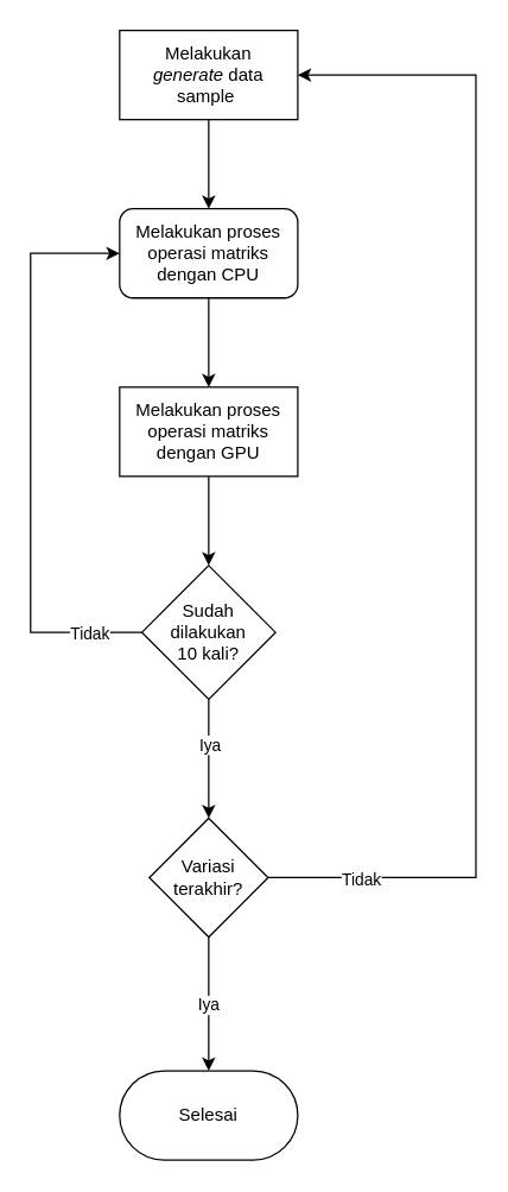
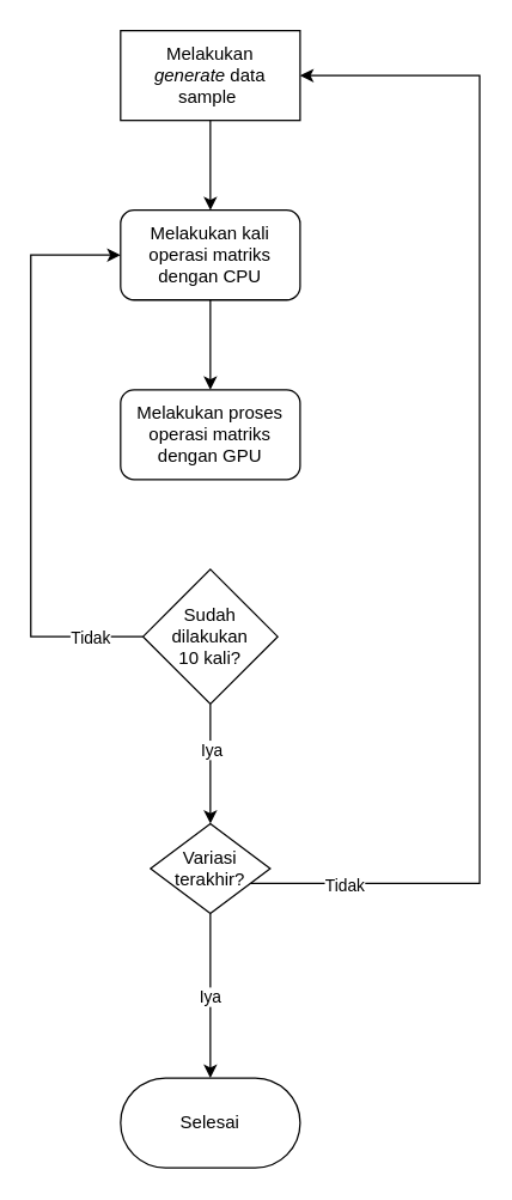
  <mxCell id="0" />
  <mxCell id="1" parent="0" />
  <mxCell id="2" style="edgeStyle=orthogonalEdgeStyle;rounded=0;orthogonalLoop=1;jettySize=auto;html=1;entryX=0.5;entryY=0;entryDx=0;entryDy=0;" edge="1" parent="1" source="3" target="5"><mxGeometry relative="1" as="geometry" /></mxCell>
  <mxCell id="3" value="Melakukan &lt;i&gt;generate&lt;/i&gt;&amp;nbsp;data sample&amp;nbsp;" style="whiteSpace=wrap;html=1;rounded=0;" vertex="1" parent="1"><mxGeometry x="80" y="20" width="120" height="60" as="geometry" /></mxCell>
  <mxCell id="4" style="edgeStyle=orthogonalEdgeStyle;rounded=0;orthogonalLoop=1;jettySize=auto;html=1;" edge="1" parent="1" source="5" target="7"><mxGeometry relative="1" as="geometry" /></mxCell>
- <mxCell id="5" value="Melakukan proses operasi matriks dengan CPU" style="rounded=1;whiteSpace=wrap;html=1;" vertex="1" parent="1"><mxGeometry x="80" y="140" width="120" height="60" as="geometry" /></mxCell>
- <mxCell id="6" style="edgeStyle=orthogonalEdgeStyle;rounded=0;orthogonalLoop=1;jettySize=auto;html=1;" edge="1" parent="1" source="7" target="18"><mxGeometry relative="1" as="geometry" /></mxCell>
- <mxCell id="7" value="Melakukan proses operasi matriks dengan GPU" style="whiteSpace=wrap;html=1;rounded=0;" vertex="1" parent="1"><mxGeometry x="80" y="260" width="120" height="60" as="geometry" /></mxCell>
+ <mxCell id="5" value="Melakukan kali operasi matriks dengan CPU" style="rounded=1;whiteSpace=wrap;html=1;" vertex="1" parent="1"><mxGeometry x="80" y="140" width="120" height="60" as="geometry" /></mxCell>
+ <mxCell id="7" value="Melakukan proses operasi matriks dengan GPU" style="rounded=1;whiteSpace=wrap;html=1;" vertex="1" parent="1"><mxGeometry x="80" y="260" width="120" height="60" as="geometry" /></mxCell>
  <mxCell id="8" style="edgeStyle=orthogonalEdgeStyle;rounded=0;orthogonalLoop=1;jettySize=auto;html=1;entryX=0.5;entryY=0;entryDx=0;entryDy=0;" edge="1" parent="1" source="12" target="13"><mxGeometry relative="1" as="geometry" /></mxCell>
  <mxCell id="9" value="Iya" style="edgeLabel;html=1;align=center;verticalAlign=middle;resizable=0;points=[];" vertex="1" connectable="0" parent="8"><mxGeometry y="-1" relative="1" as="geometry"><mxPoint as="offset" /></mxGeometry></mxCell>
  <mxCell id="10" style="edgeStyle=orthogonalEdgeStyle;rounded=0;orthogonalLoop=1;jettySize=auto;html=1;entryX=1;entryY=0.5;entryDx=0;entryDy=0;" edge="1" parent="1" source="12" target="3"><mxGeometry relative="1" as="geometry"><Array as="points"><mxPoint x="320" y="590" /><mxPoint x="320" y="50" /></Array></mxGeometry></mxCell>
  <mxCell id="11" value="Tidak" style="edgeLabel;html=1;align=center;verticalAlign=middle;resizable=0;points=[];" vertex="1" connectable="0" parent="10"><mxGeometry x="-0.846" y="-1" relative="1" as="geometry"><mxPoint as="offset" /></mxGeometry></mxCell>
- <mxCell id="12" value="Variasi terakhir?" style="rhombus;whiteSpace=wrap;html=1;" vertex="1" parent="1"><mxGeometry x="100" y="550" width="80" height="80" as="geometry" /></mxCell>
+ <mxCell id="12" value="Variasi terakhir?" style="rhombus;whiteSpace=wrap;html=1;" vertex="1" parent="1"><mxGeometry x="100" y="550" width="80" height="60" as="geometry" /></mxCell>
  <mxCell id="13" value="Selesai" style="rounded=1;whiteSpace=wrap;html=1;arcSize=50;" vertex="1" parent="1"><mxGeometry x="80" y="720" width="120" height="60" as="geometry" /></mxCell>
  <mxCell id="14" style="edgeStyle=orthogonalEdgeStyle;rounded=0;orthogonalLoop=1;jettySize=auto;html=1;entryX=0;entryY=0.5;entryDx=0;entryDy=0;" edge="1" parent="1" source="18" target="5"><mxGeometry relative="1" as="geometry"><Array as="points"><mxPoint x="20" y="425" /><mxPoint x="20" y="170" /></Array></mxGeometry></mxCell>
  <mxCell id="15" value="Tidak" style="edgeLabel;html=1;align=center;verticalAlign=middle;resizable=0;points=[];" vertex="1" connectable="0" parent="14"><mxGeometry x="-0.814" relative="1" as="geometry"><mxPoint as="offset" /></mxGeometry></mxCell>
  <mxCell id="16" style="edgeStyle=orthogonalEdgeStyle;rounded=0;orthogonalLoop=1;jettySize=auto;html=1;entryX=0.5;entryY=0;entryDx=0;entryDy=0;" edge="1" parent="1" source="18" target="12"><mxGeometry relative="1" as="geometry"><mxPoint x="0" y="540" as="targetPoint" /></mxGeometry></mxCell>
  <mxCell id="17" value="Iya" style="edgeLabel;html=1;align=center;verticalAlign=middle;resizable=0;points=[];" vertex="1" connectable="0" parent="16"><mxGeometry x="-0.7" y="2" relative="1" as="geometry"><mxPoint x="-2" y="18" as="offset" /></mxGeometry></mxCell>
  <mxCell id="18" value="Sudah &lt;br&gt;dilakukan &lt;br&gt;10 kali?" style="rhombus;whiteSpace=wrap;html=1;" vertex="1" parent="1"><mxGeometry x="95" y="380" width="90" height="90" as="geometry" /></mxCell>
